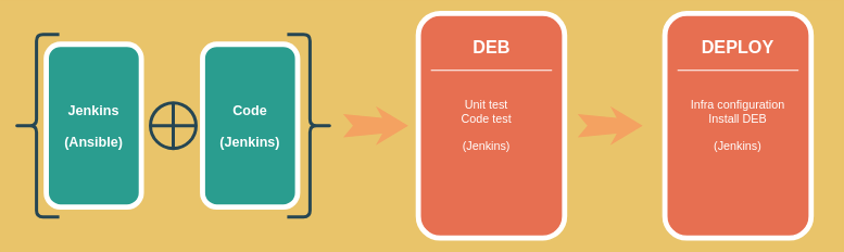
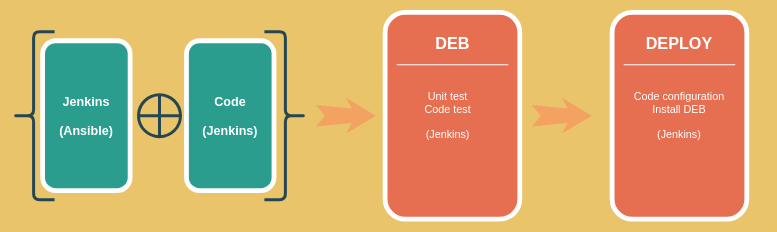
  <mxCell id="0" />
  <mxCell id="1" parent="0" />
  <mxCell id="2" value="" style="whiteSpace=wrap;html=1;rounded=1;shadow=0;strokeWidth=8;fontSize=20;align=center;strokeColor=#FFFFFF;fillColor=#2A9D8F;" parent="1" vertex="1"><mxGeometry x="70" y="67.5" width="146" height="250" as="geometry" /></mxCell>
  <mxCell id="3" value="&lt;div style=&quot;font-size: 21px;&quot;&gt;&lt;font style=&quot;font-size: 21px;&quot;&gt;Jenkins&lt;/font&gt;&lt;/div&gt;&lt;div style=&quot;font-size: 21px;&quot;&gt;&lt;font style=&quot;font-size: 21px;&quot;&gt;&lt;br style=&quot;font-size: 21px;&quot;&gt;&lt;/font&gt;&lt;/div&gt;&lt;div style=&quot;font-size: 21px;&quot;&gt;&lt;font style=&quot;font-size: 21px;&quot;&gt;(Ansible)&lt;br style=&quot;font-size: 21px;&quot;&gt;&lt;/font&gt;&lt;/div&gt;" style="text;html=1;strokeColor=none;fillColor=none;align=center;verticalAlign=middle;whiteSpace=wrap;rounded=0;shadow=0;fontSize=21;fontColor=#FFFFFF;fontStyle=1" parent="1" vertex="1"><mxGeometry x="93" y="132.5" width="100" height="120" as="geometry" /></mxCell>
  <mxCell id="4" value="" style="html=1;shadow=0;dashed=0;align=center;verticalAlign=middle;shape=mxgraph.arrows2.stylisedArrow;dy=0.6;dx=40;notch=15;feather=0.4;rounded=0;strokeWidth=1;fontSize=27;strokeColor=none;fillColor=#F4A261;" parent="1" vertex="1"><mxGeometry x="526" y="162.5" width="100" height="60" as="geometry" /></mxCell>
  <mxCell id="5" value="" style="whiteSpace=wrap;html=1;rounded=1;shadow=0;strokeWidth=8;fontSize=20;align=center;strokeColor=#FFFFFF;fillColor=#E76F51;" parent="1" vertex="1"><mxGeometry x="641.35" y="20" width="224.65" height="345" as="geometry" /></mxCell>
  <mxCell id="6" value="DEB" style="text;html=1;strokeColor=none;fillColor=none;align=center;verticalAlign=middle;whiteSpace=wrap;rounded=0;shadow=0;fontSize=27;fontColor=#FFFFFF;fontStyle=1" parent="1" vertex="1"><mxGeometry x="613.67" y="42.5" width="280" height="60" as="geometry" /></mxCell>
  <mxCell id="7" value="" style="html=1;shadow=0;dashed=0;align=center;verticalAlign=middle;shape=mxgraph.arrows2.stylisedArrow;dy=0.6;dx=40;notch=15;feather=0.4;rounded=0;strokeWidth=1;fontSize=27;strokeColor=none;fillColor=#F4A261;" parent="1" vertex="1"><mxGeometry x="886" y="162.5" width="100" height="60" as="geometry" /></mxCell>
  <mxCell id="8" value="" style="shape=curlyBracket;whiteSpace=wrap;html=1;rounded=1;strokeWidth=5;fillColor=none;strokeColor=#264653;" vertex="1" parent="1"><mxGeometry x="20" y="52.5" width="70" height="280" as="geometry" /></mxCell>
  <mxCell id="9" value="" style="shape=curlyBracket;whiteSpace=wrap;html=1;rounded=1;strokeWidth=5;flipH=1;fillColor=none;strokeColor=#264653;" vertex="1" parent="1"><mxGeometry x="440" y="52.5" width="70" height="280" as="geometry" /></mxCell>
  <mxCell id="10" value="" style="verticalLabelPosition=bottom;verticalAlign=top;html=1;shape=mxgraph.flowchart.summing_function;strokeWidth=5;fillColor=none;strokeColor=#264653;" vertex="1" parent="1"><mxGeometry x="230" y="157.5" width="70" height="70" as="geometry" /></mxCell>
  <mxCell id="11" value="" style="whiteSpace=wrap;html=1;rounded=1;shadow=0;strokeWidth=8;fontSize=20;align=center;strokeColor=#FFFFFF;fillColor=#2A9D8F;" vertex="1" parent="1"><mxGeometry x="310" y="67.5" width="146" height="250" as="geometry" /></mxCell>
  <mxCell id="12" value="&lt;div style=&quot;font-size: 21px&quot;&gt;&lt;font style=&quot;font-size: 21px&quot;&gt;Code&lt;/font&gt;&lt;/div&gt;&lt;div style=&quot;font-size: 21px&quot;&gt;&lt;font style=&quot;font-size: 21px&quot;&gt;&lt;br style=&quot;font-size: 21px&quot;&gt;&lt;/font&gt;&lt;/div&gt;&lt;div style=&quot;font-size: 21px&quot;&gt;&lt;font style=&quot;font-size: 21px&quot;&gt;(Jenkins)&lt;br style=&quot;font-size: 21px&quot;&gt;&lt;/font&gt;&lt;/div&gt;" style="text;html=1;strokeColor=none;fillColor=none;align=center;verticalAlign=middle;whiteSpace=wrap;rounded=0;shadow=0;fontSize=21;fontColor=#FFFFFF;fontStyle=1" vertex="1" parent="1"><mxGeometry x="333" y="132.5" width="100" height="120" as="geometry" /></mxCell>
  <mxCell id="13" value="" style="whiteSpace=wrap;html=1;rounded=1;shadow=0;strokeWidth=8;fontSize=20;align=center;strokeColor=#FFFFFF;fillColor=#E76F51;" vertex="1" parent="1"><mxGeometry x="1020" y="20" width="224.65" height="345" as="geometry" /></mxCell>
  <mxCell id="14" value="DEPLOY" style="text;html=1;strokeColor=none;fillColor=none;align=center;verticalAlign=middle;whiteSpace=wrap;rounded=0;shadow=0;fontSize=27;fontColor=#FFFFFF;fontStyle=1" parent="1" vertex="1"><mxGeometry x="992.32" y="42.5" width="280" height="60" as="geometry" /></mxCell>
  <mxCell id="15" value="" style="line;strokeWidth=2;html=1;rounded=0;shadow=0;fontSize=27;align=center;fillColor=none;strokeColor=#FFFFFF;" parent="1" vertex="1"><mxGeometry x="660.67" y="102.5" width="186" height="10" as="geometry" /></mxCell>
  <mxCell id="16" value="" style="line;strokeWidth=2;html=1;rounded=0;shadow=0;fontSize=27;align=center;fillColor=none;strokeColor=#FFFFFF;" vertex="1" parent="1"><mxGeometry x="1039.33" y="102.5" width="186" height="10" as="geometry" /></mxCell>
  <mxCell id="17" value="&lt;div style=&quot;font-size: 18px&quot;&gt;&lt;font style=&quot;font-size: 18px&quot;&gt;Unit test&lt;/font&gt;&lt;/div&gt;&lt;div style=&quot;font-size: 18px&quot;&gt;&lt;font style=&quot;font-size: 18px&quot;&gt;Code test&lt;/font&gt;&lt;/div&gt;&lt;div style=&quot;font-size: 18px&quot;&gt;&lt;font style=&quot;font-size: 18px&quot;&gt;&lt;br&gt;&lt;/font&gt;&lt;/div&gt;&lt;div style=&quot;font-size: 18px&quot;&gt;&lt;font style=&quot;font-size: 18px&quot;&gt;(Jenkins)&lt;br&gt;&lt;/font&gt;&lt;/div&gt;" style="text;html=1;strokeColor=none;fillColor=none;align=center;verticalAlign=middle;whiteSpace=wrap;rounded=0;shadow=0;fontSize=14;fontColor=#FFFFFF;" parent="1" vertex="1"><mxGeometry x="606" y="147.5" width="280" height="90" as="geometry" /></mxCell>
- <mxCell id="18" value="&lt;font style=&quot;font-size: 18px&quot;&gt;&lt;/font&gt;&lt;div style=&quot;font-size: 18px&quot;&gt;&lt;font style=&quot;font-size: 18px&quot;&gt;Infra configuration&lt;br&gt;&lt;/font&gt;&lt;/div&gt;&lt;div style=&quot;font-size: 18px&quot;&gt;&lt;font style=&quot;font-size: 18px&quot;&gt;Install DEB&lt;/font&gt;&lt;/div&gt;&lt;div style=&quot;font-size: 18px&quot;&gt;&lt;font style=&quot;font-size: 18px&quot;&gt;&lt;br&gt;&lt;/font&gt;&lt;/div&gt;&lt;div style=&quot;font-size: 18px&quot;&gt;&lt;font style=&quot;font-size: 18px&quot;&gt;(Jenkins)&lt;br&gt;&lt;/font&gt;&lt;/div&gt;" style="text;html=1;strokeColor=none;fillColor=none;align=center;verticalAlign=middle;whiteSpace=wrap;rounded=0;shadow=0;fontSize=14;fontColor=#FFFFFF;" vertex="1" parent="1"><mxGeometry x="992.325" y="147.5" width="280" height="90" as="geometry" /></mxCell>
+ <mxCell id="18" value="&lt;font style=&quot;font-size: 18px&quot;&gt;&lt;/font&gt;&lt;div style=&quot;font-size: 18px&quot;&gt;&lt;font style=&quot;font-size: 18px&quot;&gt;Code configuration&lt;br&gt;&lt;/font&gt;&lt;/div&gt;&lt;div style=&quot;font-size: 18px&quot;&gt;&lt;font style=&quot;font-size: 18px&quot;&gt;Install DEB&lt;/font&gt;&lt;/div&gt;&lt;div style=&quot;font-size: 18px&quot;&gt;&lt;font style=&quot;font-size: 18px&quot;&gt;&lt;br&gt;&lt;/font&gt;&lt;/div&gt;&lt;div style=&quot;font-size: 18px&quot;&gt;&lt;font style=&quot;font-size: 18px&quot;&gt;(Jenkins)&lt;br&gt;&lt;/font&gt;&lt;/div&gt;" style="text;html=1;strokeColor=none;fillColor=none;align=center;verticalAlign=middle;whiteSpace=wrap;rounded=0;shadow=0;fontSize=14;fontColor=#FFFFFF;" vertex="1" parent="1"><mxGeometry x="992.325" y="147.5" width="280" height="90" as="geometry" /></mxCell>
